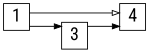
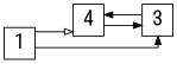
  digraph {
    fontname="Roboto Condensed"
    rankdir=LR
    splines=ortho
    node [fontname="Roboto Condensed" fontsize=20 shape=box]
    edge [arrowhead=normal arrowsize=0.8 fontname="Roboto Condensed"]
    1 [height=0.3 width=0.4]
    n2 [height=0.3 label=4 width=0.4]
    3 [height=0.3 width=0.4]
    1 -> n2 [arrowhead=onormal]
    1 -> 3
+   n2 -> 3
    3 -> n2
  }
